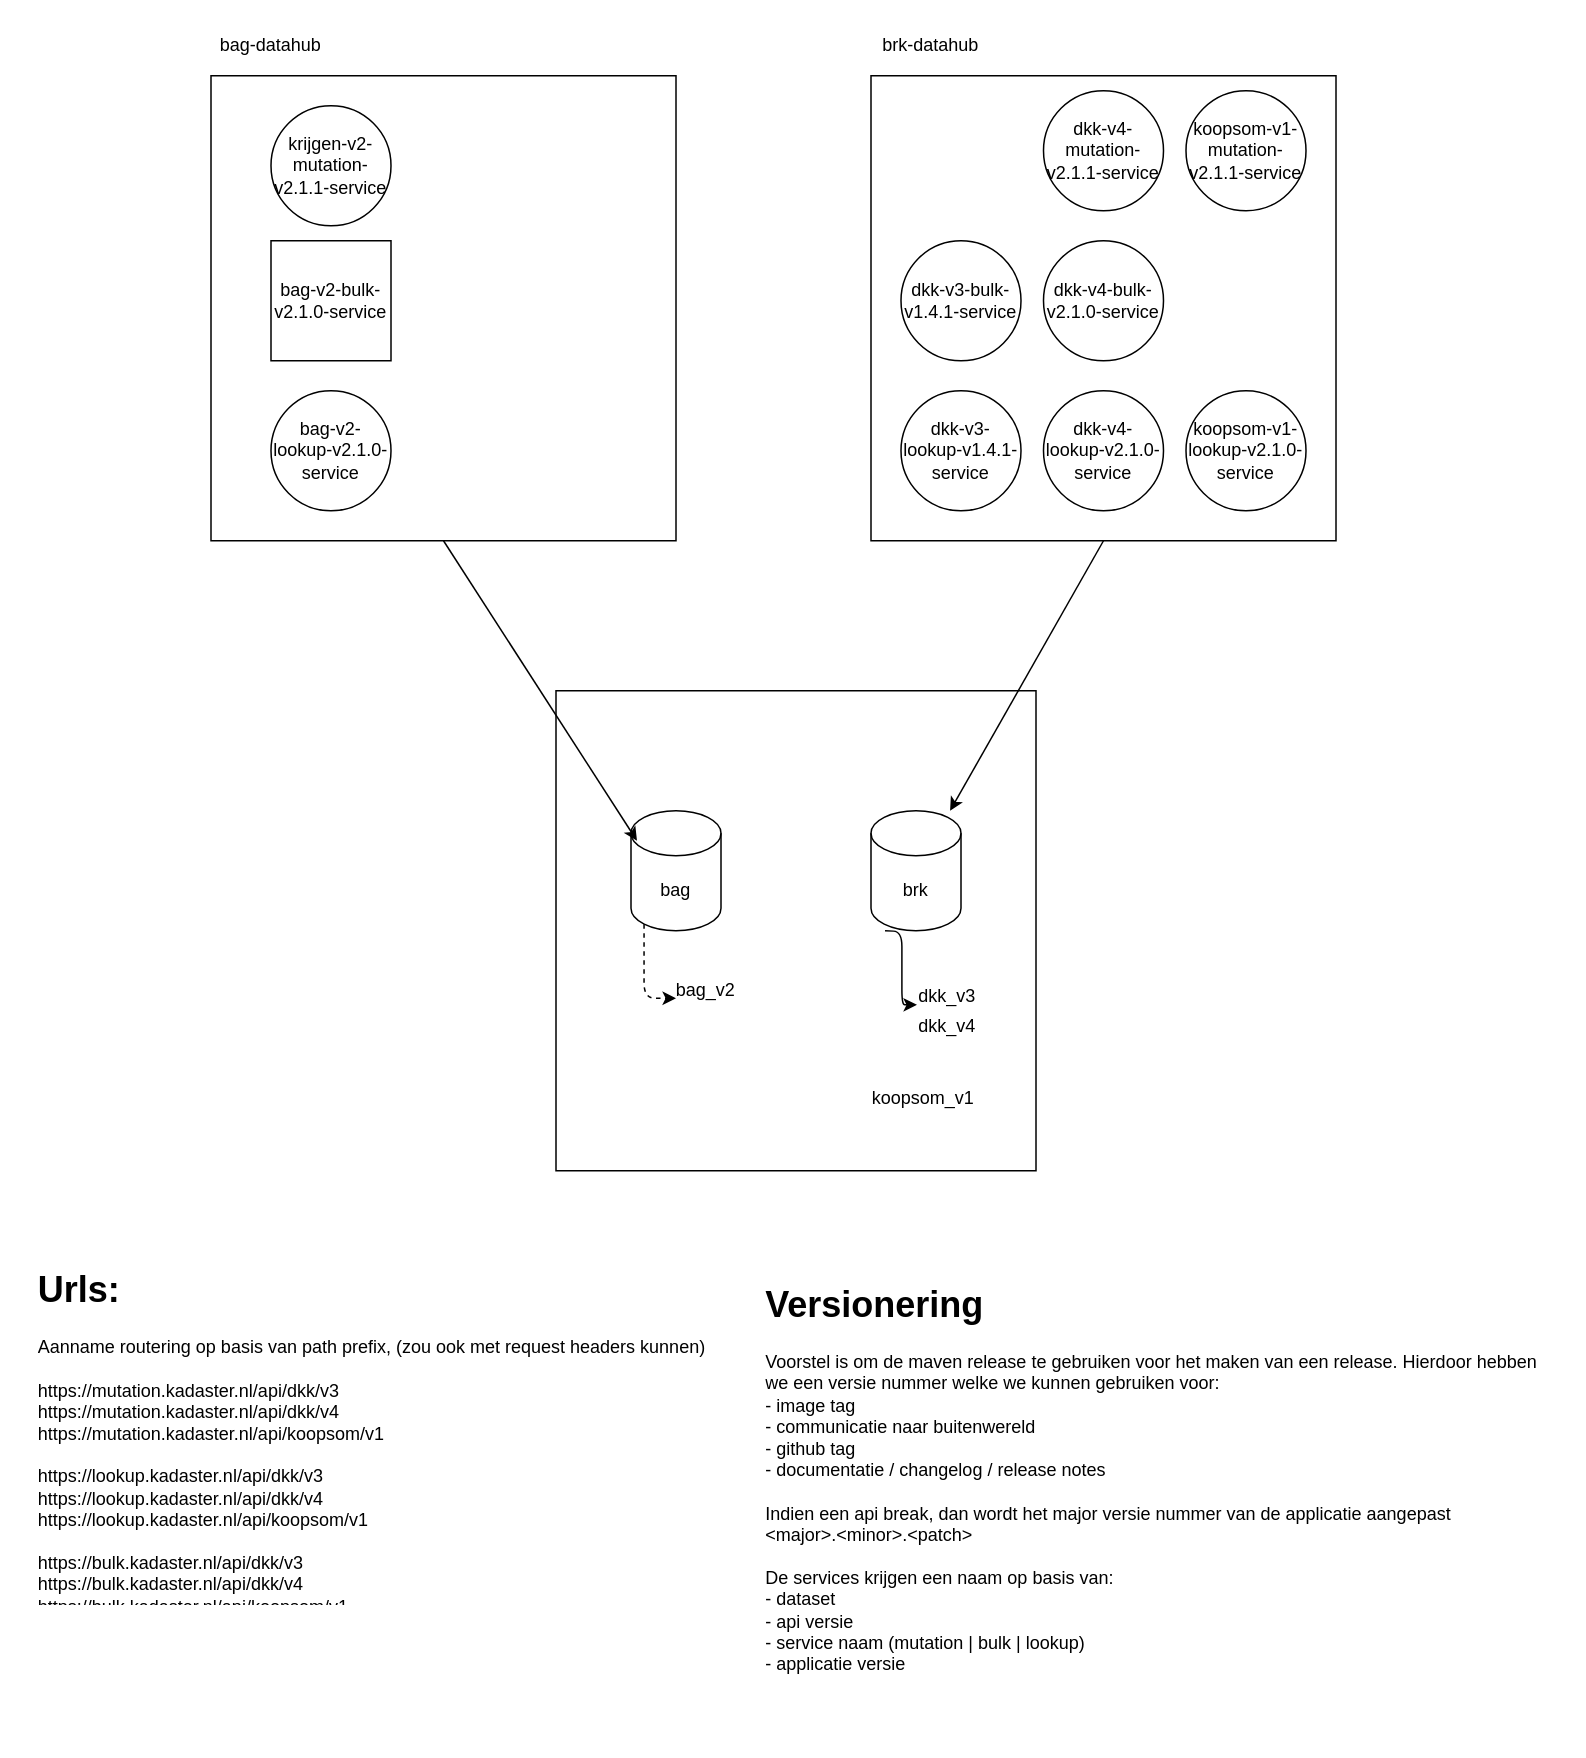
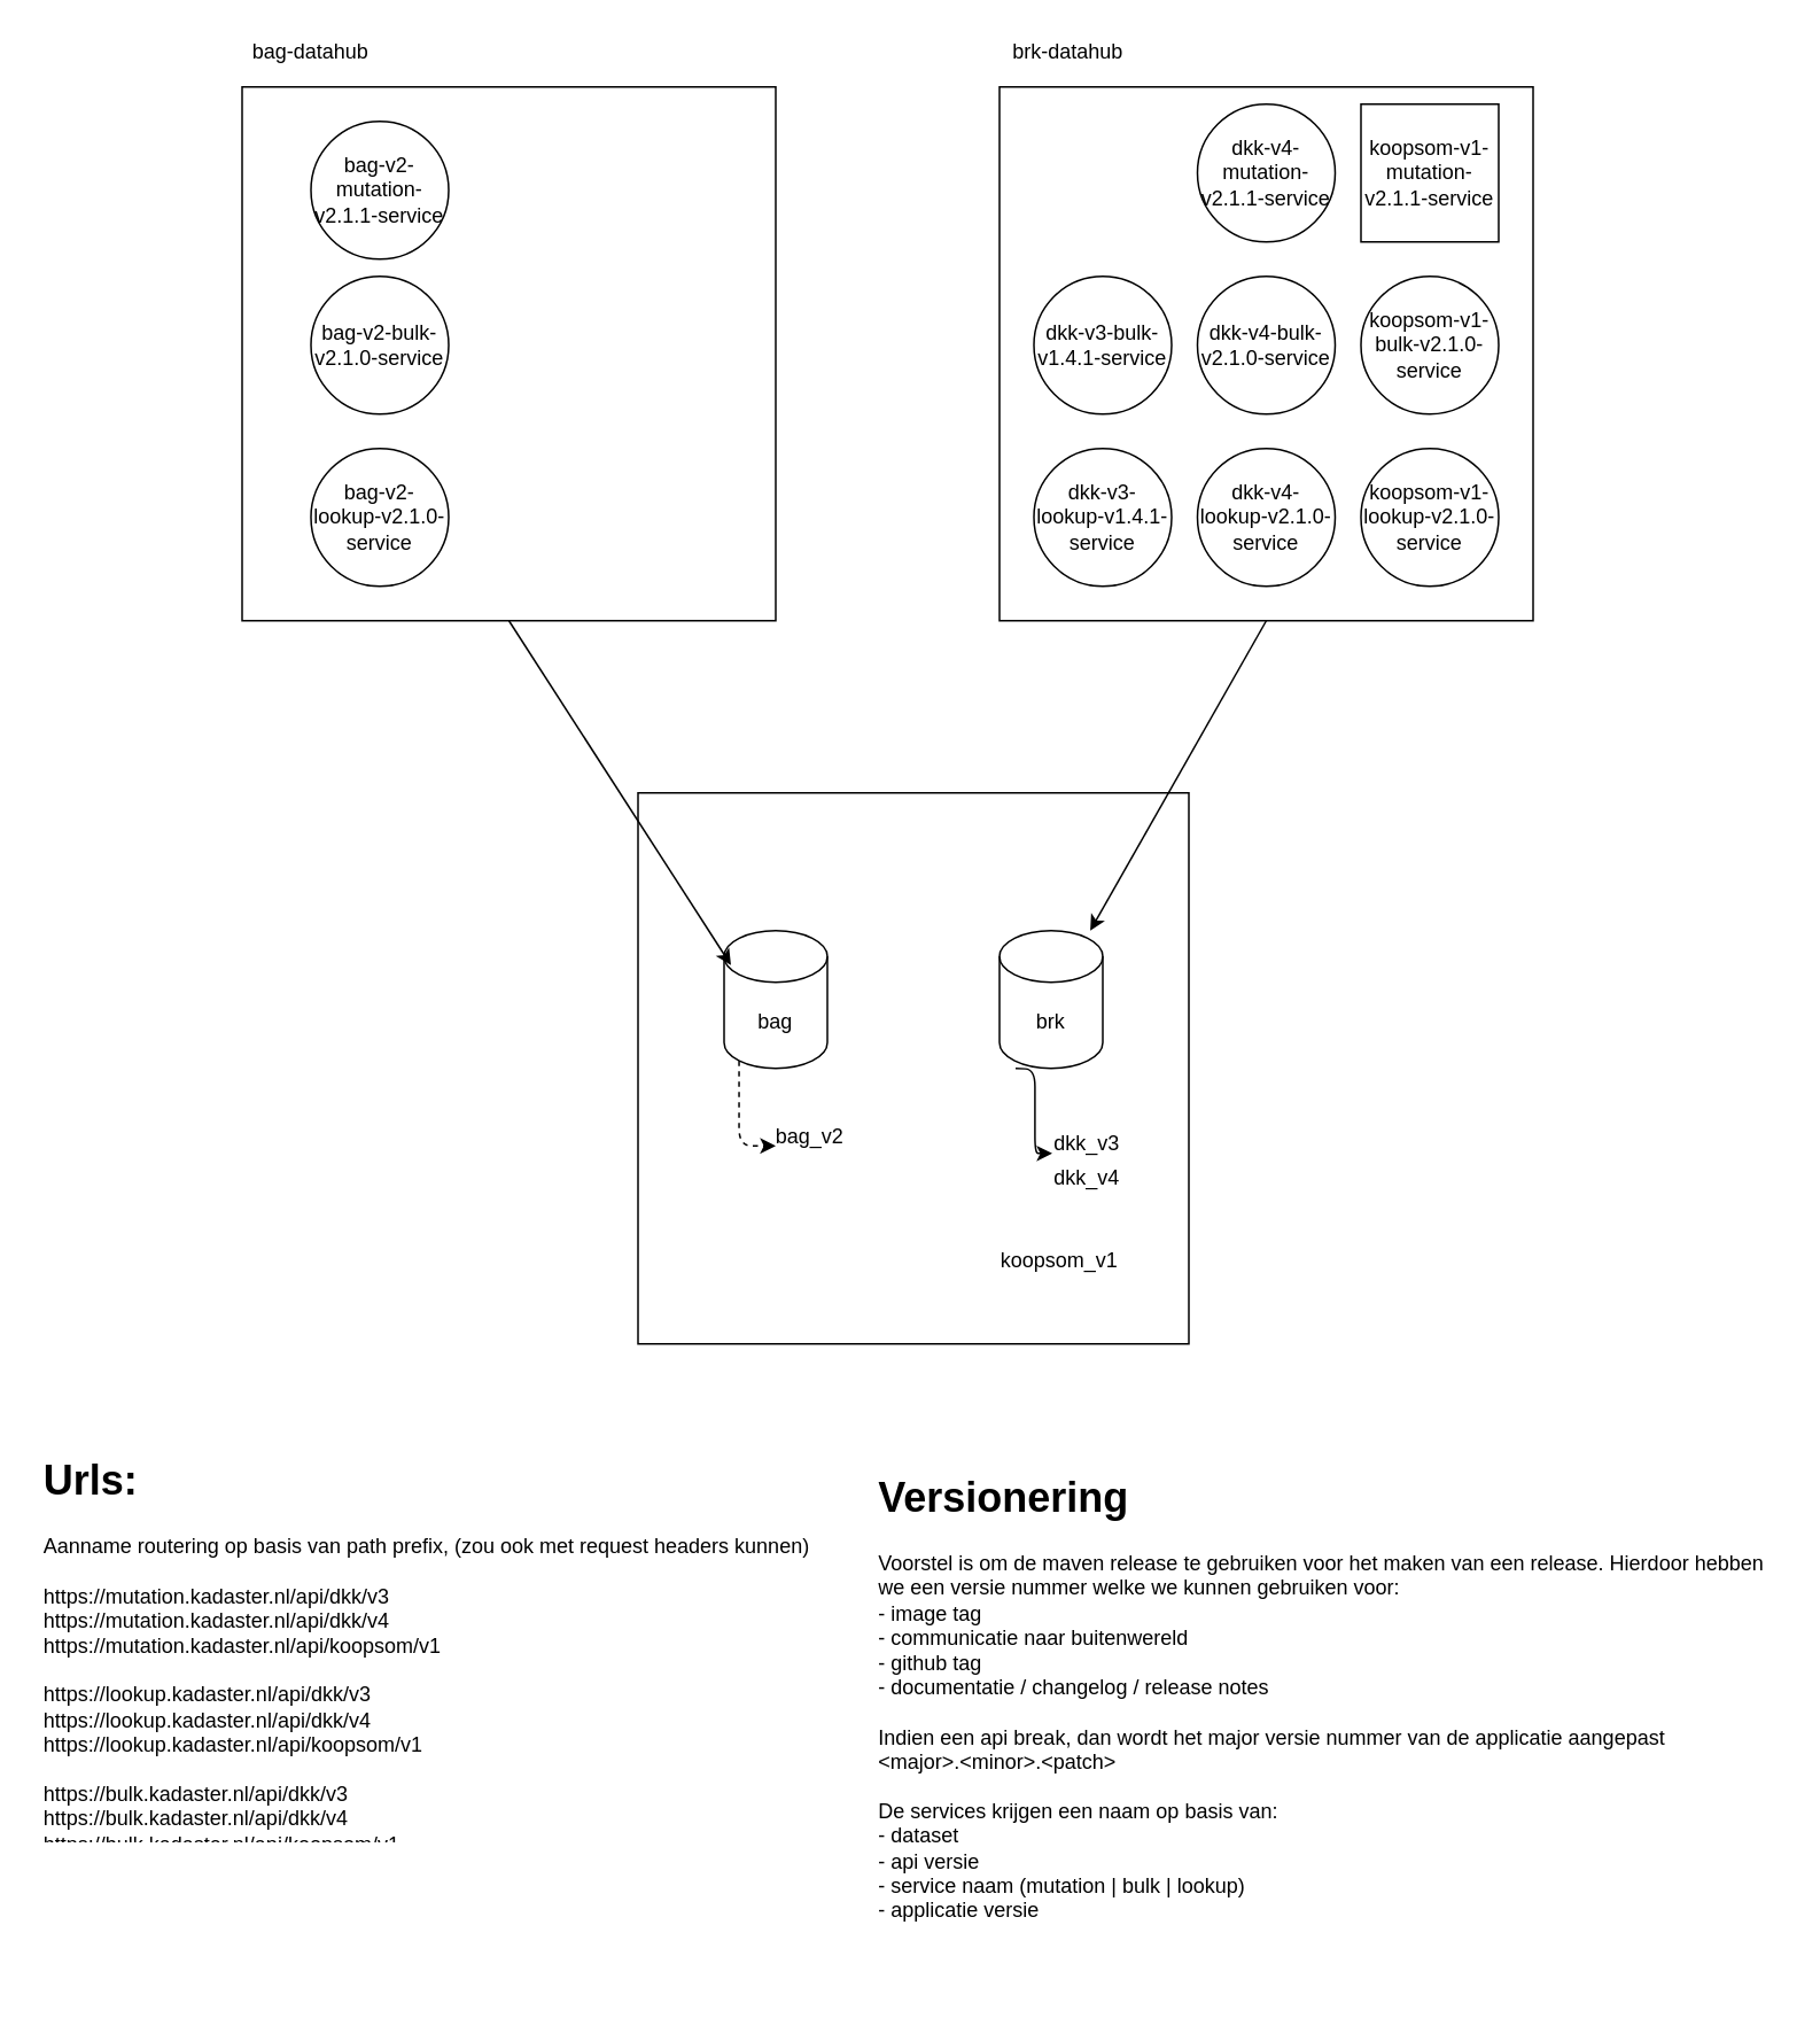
  <mxCell id="0" />
  <mxCell id="1" parent="0" />
  <mxCell id="2" value="" style="whiteSpace=wrap;html=1;aspect=fixed;" vertex="1" parent="1"><mxGeometry x="140" y="50" width="310" height="310" as="geometry" /></mxCell>
  <mxCell id="3" value="bag-datahub" style="text;html=1;strokeColor=none;fillColor=none;align=center;verticalAlign=middle;whiteSpace=wrap;rounded=0;" vertex="1" parent="1"><mxGeometry x="140" y="20" width="80" height="20" as="geometry" /></mxCell>
  <mxCell id="4" value="brk-datahub" style="text;html=1;strokeColor=none;fillColor=none;align=center;verticalAlign=middle;whiteSpace=wrap;rounded=0;" vertex="1" parent="1"><mxGeometry x="580" y="20" width="80" height="20" as="geometry" /></mxCell>
- <mxCell id="5" value="bag-v2-bulk-v2.1.0-service" style="whiteSpace=wrap;html=1;aspect=fixed;rounded=0;" vertex="1" parent="1"><mxGeometry x="180" y="160" width="80" height="80" as="geometry" /></mxCell>
+ <mxCell id="5" value="bag-v2-bulk-v2.1.0-service" style="ellipse;whiteSpace=wrap;html=1;aspect=fixed;" vertex="1" parent="1"><mxGeometry x="180" y="160" width="80" height="80" as="geometry" /></mxCell>
  <mxCell id="6" value="bag-v2-lookup-v2.1.0-service" style="ellipse;whiteSpace=wrap;html=1;aspect=fixed;" vertex="1" parent="1"><mxGeometry x="180" y="260" width="80" height="80" as="geometry" /></mxCell>
  <mxCell id="7" value="" style="whiteSpace=wrap;html=1;aspect=fixed;" vertex="1" parent="1"><mxGeometry x="370" y="460" width="320" height="320" as="geometry" /></mxCell>
  <mxCell id="8" value="bag" style="shape=cylinder3;whiteSpace=wrap;html=1;boundedLbl=1;backgroundOutline=1;size=15;" vertex="1" parent="1"><mxGeometry x="420" y="540" width="60" height="80" as="geometry" /></mxCell>
  <mxCell id="9" value="brk" style="shape=cylinder3;whiteSpace=wrap;html=1;boundedLbl=1;backgroundOutline=1;size=15;" vertex="1" parent="1"><mxGeometry x="580" y="540" width="60" height="80" as="geometry" /></mxCell>
  <mxCell id="10" value="" style="endArrow=classic;html=1;exitX=0.5;exitY=1;exitDx=0;exitDy=0;" edge="1" parent="1" source="2"><mxGeometry width="50" height="50" relative="1" as="geometry"><mxPoint x="295" y="370" as="sourcePoint" /><mxPoint x="424" y="560" as="targetPoint" /></mxGeometry></mxCell>
  <mxCell id="11" value="" style="endArrow=classic;html=1;exitX=0.5;exitY=1;exitDx=0;exitDy=0;" edge="1" parent="1" target="9"><mxGeometry width="50" height="50" relative="1" as="geometry"><mxPoint x="735" y="360" as="sourcePoint" /><mxPoint x="530" y="410" as="targetPoint" /></mxGeometry></mxCell>
  <mxCell id="12" value="" style="whiteSpace=wrap;html=1;aspect=fixed;" vertex="1" parent="1"><mxGeometry x="580" y="50" width="310" height="310" as="geometry" /></mxCell>
  <mxCell id="13" value="bag_v2" style="text;html=1;strokeColor=none;fillColor=none;align=center;verticalAlign=middle;whiteSpace=wrap;rounded=0;" vertex="1" parent="1"><mxGeometry x="450" y="650" width="40" height="20" as="geometry" /></mxCell>
  <mxCell id="14" value="" style="endArrow=classic;html=1;edgeStyle=orthogonalEdgeStyle;exitX=0.145;exitY=1;exitDx=0;exitDy=-4.35;exitPerimeter=0;entryX=0;entryY=0.75;entryDx=0;entryDy=0;dashed=1;" edge="1" parent="1" source="8" target="13"><mxGeometry width="50" height="50" relative="1" as="geometry"><mxPoint x="190" y="680" as="sourcePoint" /><mxPoint x="410" y="680" as="targetPoint" /></mxGeometry></mxCell>
  <mxCell id="15" value="dkk_v3" style="text;html=1;strokeColor=none;fillColor=none;align=center;verticalAlign=middle;whiteSpace=wrap;rounded=0;" vertex="1" parent="1"><mxGeometry x="610.65" y="654.35" width="40" height="20" as="geometry" /></mxCell>
  <mxCell id="16" value="" style="endArrow=classic;html=1;edgeStyle=orthogonalEdgeStyle;exitX=0.145;exitY=1;exitDx=0;exitDy=-4.35;exitPerimeter=0;entryX=0;entryY=0.75;entryDx=0;entryDy=0;" edge="1" parent="1" target="15"><mxGeometry width="50" height="50" relative="1" as="geometry"><mxPoint x="589.35" y="620" as="sourcePoint" /><mxPoint x="570.65" y="684.35" as="targetPoint" /></mxGeometry></mxCell>
- <mxCell id="17" value="krijgen-v2-mutation-v2.1.1-service" style="ellipse;whiteSpace=wrap;html=1;aspect=fixed;" vertex="1" parent="1"><mxGeometry x="180" y="70" width="80" height="80" as="geometry" /></mxCell>
- <mxCell id="18" value="koopsom-v1- mutation-v2.1.1-service" style="ellipse;whiteSpace=wrap;html=1;aspect=fixed;" vertex="1" parent="1"><mxGeometry x="790" y="60" width="80" height="80" as="geometry" /></mxCell>
+ <mxCell id="17" value="bag-v2-mutation-v2.1.1-service" style="ellipse;whiteSpace=wrap;html=1;aspect=fixed;" vertex="1" parent="1"><mxGeometry x="180" y="70" width="80" height="80" as="geometry" /></mxCell>
+ <mxCell id="18" value="koopsom-v1- mutation-v2.1.1-service" style="whiteSpace=wrap;html=1;aspect=fixed;rounded=0;" vertex="1" parent="1"><mxGeometry x="790" y="60" width="80" height="80" as="geometry" /></mxCell>
  <mxCell id="19" value="dkk-v3-bulk-v1.4.1-service" style="ellipse;whiteSpace=wrap;html=1;aspect=fixed;" vertex="1" parent="1"><mxGeometry x="600" y="160" width="80" height="80" as="geometry" /></mxCell>
  <mxCell id="20" value="dkk-v3-lookup-v1.4.1-service" style="ellipse;whiteSpace=wrap;html=1;aspect=fixed;" vertex="1" parent="1"><mxGeometry x="600" y="260" width="80" height="80" as="geometry" /></mxCell>
+ <mxCell id="21" value="koopsom-v1-bulk-v2.1.0-service" style="ellipse;whiteSpace=wrap;html=1;aspect=fixed;" vertex="1" parent="1"><mxGeometry x="790" y="160" width="80" height="80" as="geometry" /></mxCell>
  <mxCell id="22" value="koopsom-v1-lookup-v2.1.0-service" style="ellipse;whiteSpace=wrap;html=1;aspect=fixed;" vertex="1" parent="1"><mxGeometry x="790" y="260" width="80" height="80" as="geometry" /></mxCell>
  <mxCell id="23" value="dkk-v4-bulk-v2.1.0-service" style="ellipse;whiteSpace=wrap;html=1;aspect=fixed;" vertex="1" parent="1"><mxGeometry x="695" y="160" width="80" height="80" as="geometry" /></mxCell>
  <mxCell id="24" value="dkk-v4-lookup-v2.1.0-service" style="ellipse;whiteSpace=wrap;html=1;aspect=fixed;" vertex="1" parent="1"><mxGeometry x="695" y="260" width="80" height="80" as="geometry" /></mxCell>
  <mxCell id="25" value="dkk-v4-mutation-v2.1.1-service" style="ellipse;whiteSpace=wrap;html=1;aspect=fixed;" vertex="1" parent="1"><mxGeometry x="695" y="60" width="80" height="80" as="geometry" /></mxCell>
  <mxCell id="26" value="&lt;h1&gt;Urls:&lt;/h1&gt;&lt;div&gt;Aanname routering op basis van path prefix, (zou ook met request headers kunnen)&lt;/div&gt;&lt;div&gt;&lt;br&gt;&lt;/div&gt;&lt;div&gt;https://mutation.kadaster.nl/api/dkk/v3&lt;/div&gt;&lt;div&gt;https://mutation.kadaster.nl/api/dkk/v4&lt;br&gt;&lt;/div&gt;&lt;div&gt;https://mutation.kadaster.nl/api/koopsom/v1&lt;br&gt;&lt;/div&gt;&lt;div&gt;&lt;br&gt;&lt;/div&gt;&lt;div&gt;&lt;div&gt;https://lookup.kadaster.nl/api/dkk/v3&lt;/div&gt;&lt;div&gt;https://lookup.kadaster.nl/api/dkk/v4&lt;br&gt;&lt;/div&gt;&lt;div&gt;https://lookup.kadaster.nl/api/koopsom/v1&lt;br&gt;&lt;/div&gt;&lt;div&gt;&lt;br&gt;&lt;/div&gt;&lt;div&gt;&lt;div&gt;https://bulk.kadaster.nl/api/dkk/v3&lt;/div&gt;&lt;div&gt;https://bulk.kadaster.nl/api/dkk/v4&lt;br&gt;&lt;/div&gt;&lt;div&gt;https://bulk.kadaster.nl/api/koopsom/v1&lt;br&gt;&lt;/div&gt;&lt;div&gt;&lt;br&gt;&lt;/div&gt;&lt;div&gt;&lt;br&gt;&lt;/div&gt;&lt;/div&gt;&lt;div&gt;&lt;br&gt;&lt;/div&gt;&lt;/div&gt;" style="text;html=1;strokeColor=none;fillColor=none;spacing=5;spacingTop=-20;whiteSpace=wrap;overflow=hidden;rounded=0;" vertex="1" parent="1"><mxGeometry x="20" y="840" width="660" height="230" as="geometry" /></mxCell>
  <mxCell id="27" value="&lt;h1&gt;Versionering&lt;/h1&gt;&lt;div&gt;Voorstel is om de maven release te gebruiken voor het maken van een release. Hierdoor hebben we een versie nummer welke we kunnen gebruiken voor:&lt;/div&gt;&lt;div&gt;- image tag&lt;br&gt;- communicatie naar buitenwereld&lt;/div&gt;&lt;div&gt;- github tag&lt;/div&gt;&lt;div&gt;- documentatie / changelog / release notes&lt;/div&gt;&lt;div&gt;&lt;br&gt;&lt;/div&gt;&lt;div&gt;Indien een api break, dan wordt het major versie nummer van de applicatie aangepast&amp;nbsp;&lt;/div&gt;&lt;div&gt;&amp;lt;major&amp;gt;.&amp;lt;minor&amp;gt;.&amp;lt;patch&amp;gt;&lt;/div&gt;&lt;div&gt;&lt;br&gt;&lt;/div&gt;&lt;div&gt;De services krijgen een naam op basis van:&lt;/div&gt;&lt;div&gt;- dataset&lt;/div&gt;&lt;div&gt;- api versie&amp;nbsp;&lt;/div&gt;&lt;div&gt;&lt;span&gt;- service naam (mutation | bulk | lookup)&lt;/span&gt;&lt;br&gt;&lt;/div&gt;&lt;div&gt;&lt;span&gt;- applicatie versie&lt;/span&gt;&lt;/div&gt;" style="text;html=1;strokeColor=none;fillColor=none;spacing=5;spacingTop=-20;whiteSpace=wrap;overflow=hidden;rounded=0;" vertex="1" parent="1"><mxGeometry x="505" y="850" width="530" height="300" as="geometry" /></mxCell>
  <mxCell id="28" value="dkk_v4" style="text;html=1;strokeColor=none;fillColor=none;align=center;verticalAlign=middle;whiteSpace=wrap;rounded=0;" vertex="1" parent="1"><mxGeometry x="610.65" y="674.35" width="40" height="20" as="geometry" /></mxCell>
  <mxCell id="29" value="koopsom_v1" style="text;html=1;strokeColor=none;fillColor=none;align=center;verticalAlign=middle;whiteSpace=wrap;rounded=0;" vertex="1" parent="1"><mxGeometry x="580" y="724.35" width="70" height="14.35" as="geometry" /></mxCell>
